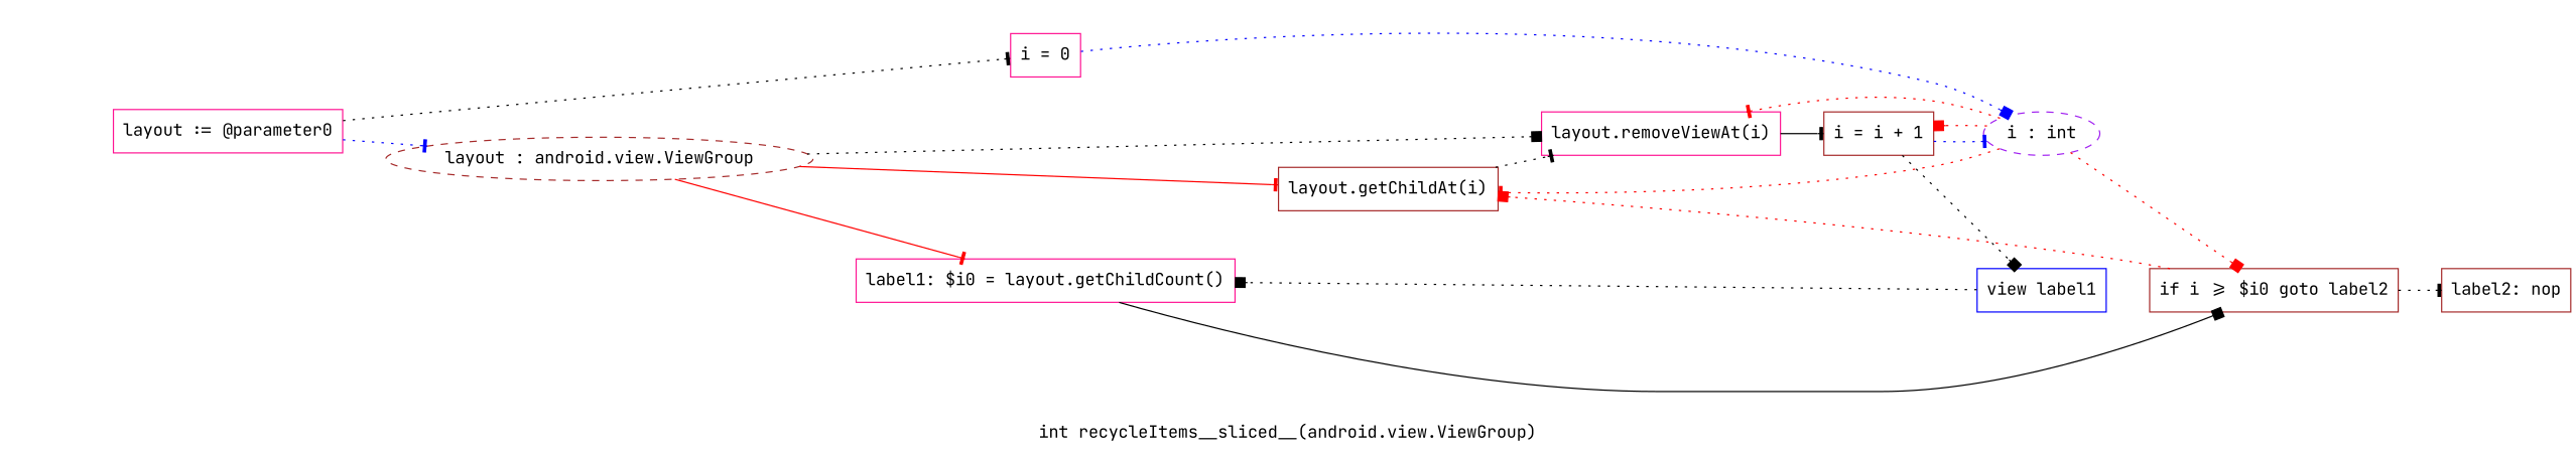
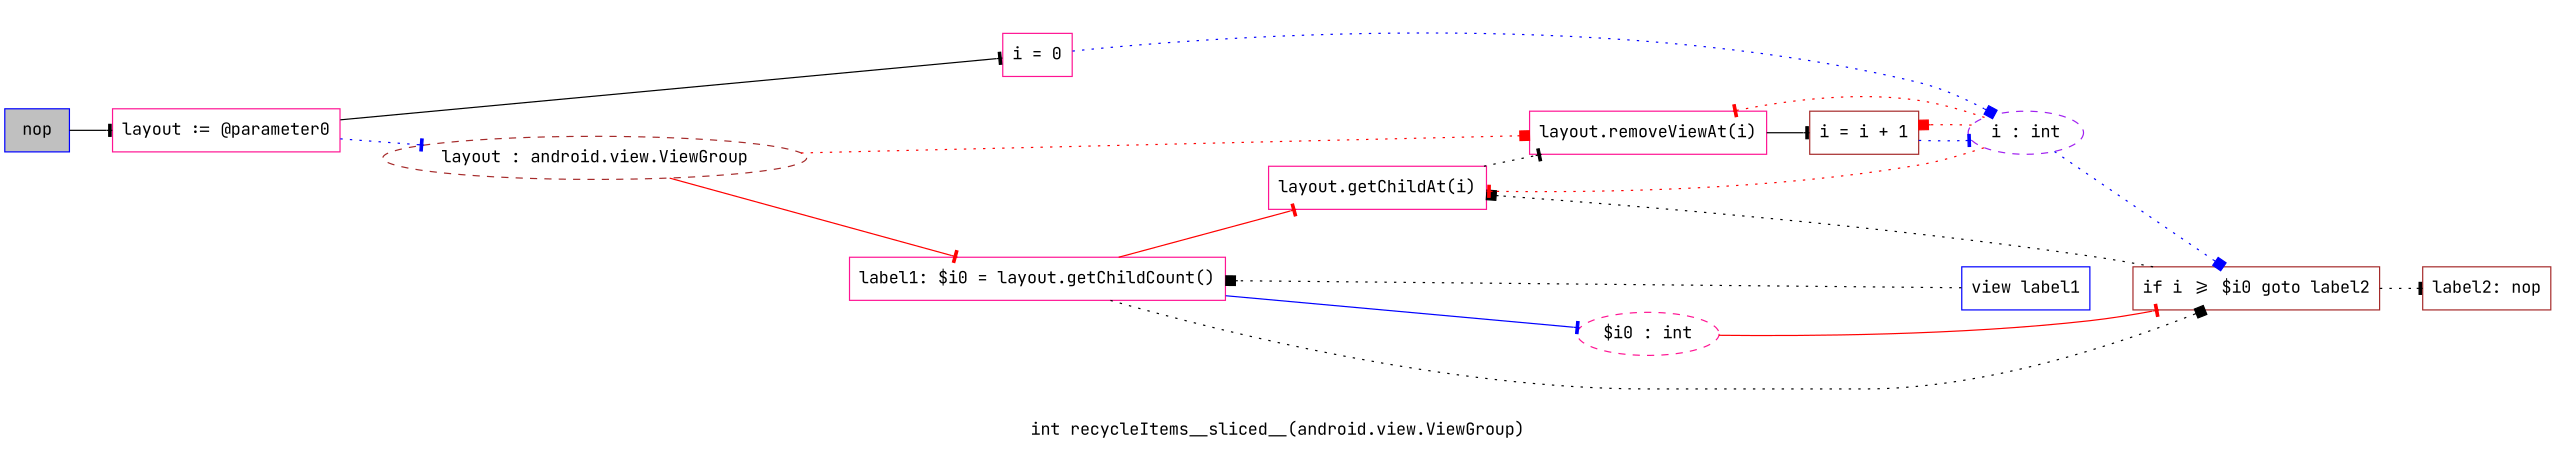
  digraph {
    fontname="JetBrains Mono"
    label="int recycleItems__sliced__(android.view.ViewGroup)"
    rankdir=LR
    node [color=brown fontname="JetBrains Mono" shape=box]
    edge [arrowhead=tee fontname="JetBrains Mono" style=dotted]
    n1 [label="layout : android.view.ViewGroup" shape=ellipse style=dashed]
    n2 [color=deeppink label="label1: $i0 = layout.getChildCount()"]
-   n3 [label="layout.getChildAt(i)"]
+   n3 [color=deeppink label="layout.getChildAt(i)"]
    n4 [color=deeppink label="layout.removeViewAt(i)"]
+   n5 [color=deeppink label="$i0 : int" shape=ellipse style=dashed]
    n6 [label="if i >= $i0 goto label2"]
    n7 [label="i = i + 1"]
    n8 [label="label2: nop"]
    n9 [color=purple label="i : int" shape=ellipse style=dashed]
    n10 [color=blue label="view label1"]
+   n11 [color=blue fillcolor=gray label=nop style=filled]
    n12 [color=deeppink label="layout := @parameter0"]
    n13 [color=deeppink label="i = 0"]
    n1 -> n2 [color=red style=solid]
-   n1 -> n3 [color=red style=solid]
-   n1 -> n4 [arrowhead=box color=black]
-   n2 -> n6 [arrowhead=box style=solid]
+   n2 -> n3 [color=red style=solid]
+   n1 -> n4 [arrowhead=box color=red]
+   n2 -> n5 [color=blue style=solid]
+   n2 -> n6 [arrowhead=box]
    n3 -> n4
    n4 -> n7 [style=solid]
-   n6 -> n3 [arrowhead=box color=red]
+   n5 -> n6 [color=red style=solid]
+   n6 -> n3 [arrowhead=box]
    n6 -> n8
    n7 -> n9 [color=blue]
-   n7 -> n10 [arrowhead=box]
    n9 -> n3 [color=red]
    n9 -> n4 [color=red]
-   n9 -> n6 [arrowhead=box color=red]
+   n9 -> n6 [arrowhead=box color=blue]
    n9 -> n7 [arrowhead=box color=red]
    n10 -> n2 [arrowhead=box]
+   n11 -> n12 [style=solid]
    n12 -> n1 [color=blue]
-   n12 -> n13
+   n12 -> n13 [style=solid]
    n13 -> n9 [arrowhead=box color=blue]
  }
